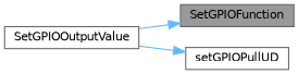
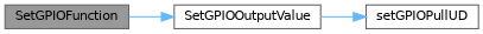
  digraph {
    rankdir=LR
    node [color=grey40 fillcolor=white fontname=Helvetica fontsize=10 shape=box style=filled]
    edge [color=steelblue1 fontname=Helvetica fontsize=10 labelfontname=Helvetica labelfontsize=10 style=solid]
    n1 [color=gray40 fillcolor=grey60 fontcolor=black height=0.2 label=SetGPIOFunction width=0.4]
    n2 [height=0.2 label=SetGPIOOutputValue width=0.4]
    n3 [height=0.2 label=setGPIOPullUD width=0.4]
-   n2 -> n1
+   n1 -> n2
    n2 -> n3
  }
